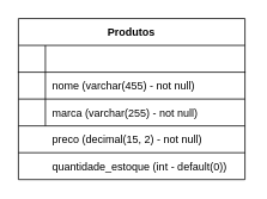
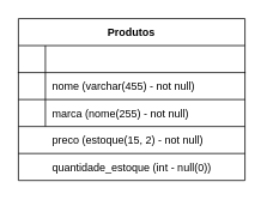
  <mxCell id="0" />
  <mxCell id="1" parent="0" />
  <mxCell id="2" value="Produtos" style="shape=table;startSize=30;container=1;collapsible=1;childLayout=tableLayout;fixedRows=1;rowLines=0;fontStyle=1;align=center;resizeLast=1;" vertex="1" parent="1"><mxGeometry x="20" y="20" width="252" height="180" as="geometry" /></mxCell>
  <mxCell id="3" value="" style="shape=partialRectangle;collapsible=0;dropTarget=0;pointerEvents=0;fillColor=none;top=0;left=0;bottom=1;right=0;points=[[0,0.5],[1,0.5]];portConstraint=eastwest;" vertex="1" parent="2"><mxGeometry y="30" width="252" height="30" as="geometry" /></mxCell>
  <mxCell id="4" value="" style="shape=partialRectangle;collapsible=0;dropTarget=0;pointerEvents=0;fillColor=none;top=0;left=0;bottom=0;right=0;points=[[0,0.5],[1,0.5]];portConstraint=eastwest;" vertex="1" parent="2"><mxGeometry y="60" width="252" height="30" as="geometry" /></mxCell>
  <mxCell id="5" value="" style="shape=partialRectangle;connectable=0;fillColor=none;top=0;left=0;bottom=0;right=0;editable=1;overflow=hidden;" vertex="1" parent="4"><mxGeometry width="30" height="30" as="geometry" /></mxCell>
  <mxCell id="6" value="nome (varchar(455) - not null)" style="shape=partialRectangle;connectable=0;top=0;left=0;bottom=0;right=0;align=left;spacingLeft=6;overflow=hidden;labelBorderColor=none;shadow=0;fillColor=none;" vertex="1" parent="4"><mxGeometry x="30" width="222" height="30" as="geometry" /></mxCell>
  <mxCell id="7" value="" style="shape=partialRectangle;collapsible=0;dropTarget=0;pointerEvents=0;fillColor=none;top=0;left=0;bottom=0;right=0;points=[[0,0.5],[1,0.5]];portConstraint=eastwest;" vertex="1" parent="2"><mxGeometry y="90" width="252" height="30" as="geometry" /></mxCell>
  <mxCell id="8" value="" style="shape=partialRectangle;connectable=0;fillColor=none;top=0;left=0;bottom=0;right=0;editable=1;overflow=hidden;" vertex="1" parent="7"><mxGeometry width="30" height="30" as="geometry" /></mxCell>
- <mxCell id="9" value="marca (varchar(255) - not null)" style="shape=partialRectangle;connectable=0;fillColor=none;top=0;left=0;bottom=0;right=0;align=left;spacingLeft=6;overflow=hidden;" vertex="1" parent="7"><mxGeometry x="30" width="222" height="30" as="geometry" /></mxCell>
+ <mxCell id="9" value="marca (nome(255) - not null)" style="shape=partialRectangle;connectable=0;fillColor=none;top=0;left=0;bottom=0;right=0;align=left;spacingLeft=6;overflow=hidden;" vertex="1" parent="7"><mxGeometry x="30" width="222" height="30" as="geometry" /></mxCell>
  <mxCell id="10" value="" style="shape=partialRectangle;collapsible=0;dropTarget=0;pointerEvents=0;fillColor=none;top=0;left=0;bottom=0;right=0;points=[[0,0.5],[1,0.5]];portConstraint=eastwest;" vertex="1" parent="2"><mxGeometry y="120" width="252" height="30" as="geometry" /></mxCell>
  <mxCell id="11" value="" style="shape=partialRectangle;connectable=0;fillColor=none;top=0;left=0;bottom=0;right=0;editable=1;overflow=hidden;" vertex="1" parent="10"><mxGeometry width="30" height="30" as="geometry" /></mxCell>
- <mxCell id="12" value="preco (decimal(15, 2) - not null)" style="shape=partialRectangle;connectable=0;fillColor=none;top=0;left=0;bottom=0;right=0;align=left;spacingLeft=6;overflow=hidden;" vertex="1" parent="10"><mxGeometry x="30" width="222" height="30" as="geometry" /></mxCell>
- <mxCell id="13" value="quantidade_estoque (int - default(0))" style="shape=partialRectangle;connectable=0;fillColor=none;top=0;left=0;bottom=0;right=0;align=left;spacingLeft=6;overflow=hidden;" vertex="1" parent="1"><mxGeometry x="50" y="170" width="225" height="30" as="geometry" /></mxCell>
+ <mxCell id="12" value="preco (estoque(15, 2) - not null)" style="shape=partialRectangle;connectable=0;fillColor=none;top=0;left=0;bottom=0;right=0;align=left;spacingLeft=6;overflow=hidden;" vertex="1" parent="10"><mxGeometry x="30" width="222" height="30" as="geometry" /></mxCell>
+ <mxCell id="13" value="quantidade_estoque (int - null(0))" style="shape=partialRectangle;connectable=0;fillColor=none;top=0;left=0;bottom=0;right=0;align=left;spacingLeft=6;overflow=hidden;" vertex="1" parent="1"><mxGeometry x="50" y="170" width="225" height="30" as="geometry" /></mxCell>
  <mxCell id="14" value="" style="line;strokeWidth=1;rotatable=0;dashed=0;labelPosition=right;align=left;verticalAlign=middle;spacingTop=0;spacingLeft=6;points=[];portConstraint=eastwest;shadow=0;fillColor=#2a2a2a;" vertex="1" parent="1"><mxGeometry x="20" y="100" width="252" height="20" as="geometry" /></mxCell>
  <mxCell id="15" value="" style="line;strokeWidth=1;rotatable=0;dashed=0;labelPosition=right;align=left;verticalAlign=middle;spacingTop=0;spacingLeft=6;points=[];portConstraint=eastwest;shadow=0;fillColor=#2a2a2a;" vertex="1" parent="1"><mxGeometry x="20" y="130" width="252" height="20" as="geometry" /></mxCell>
  <mxCell id="16" value="" style="line;strokeWidth=1;rotatable=0;dashed=0;labelPosition=right;align=left;verticalAlign=middle;spacingTop=0;spacingLeft=6;points=[];portConstraint=eastwest;shadow=0;fillColor=#2a2a2a;" vertex="1" parent="1"><mxGeometry x="20" y="160" width="252" height="20" as="geometry" /></mxCell>
